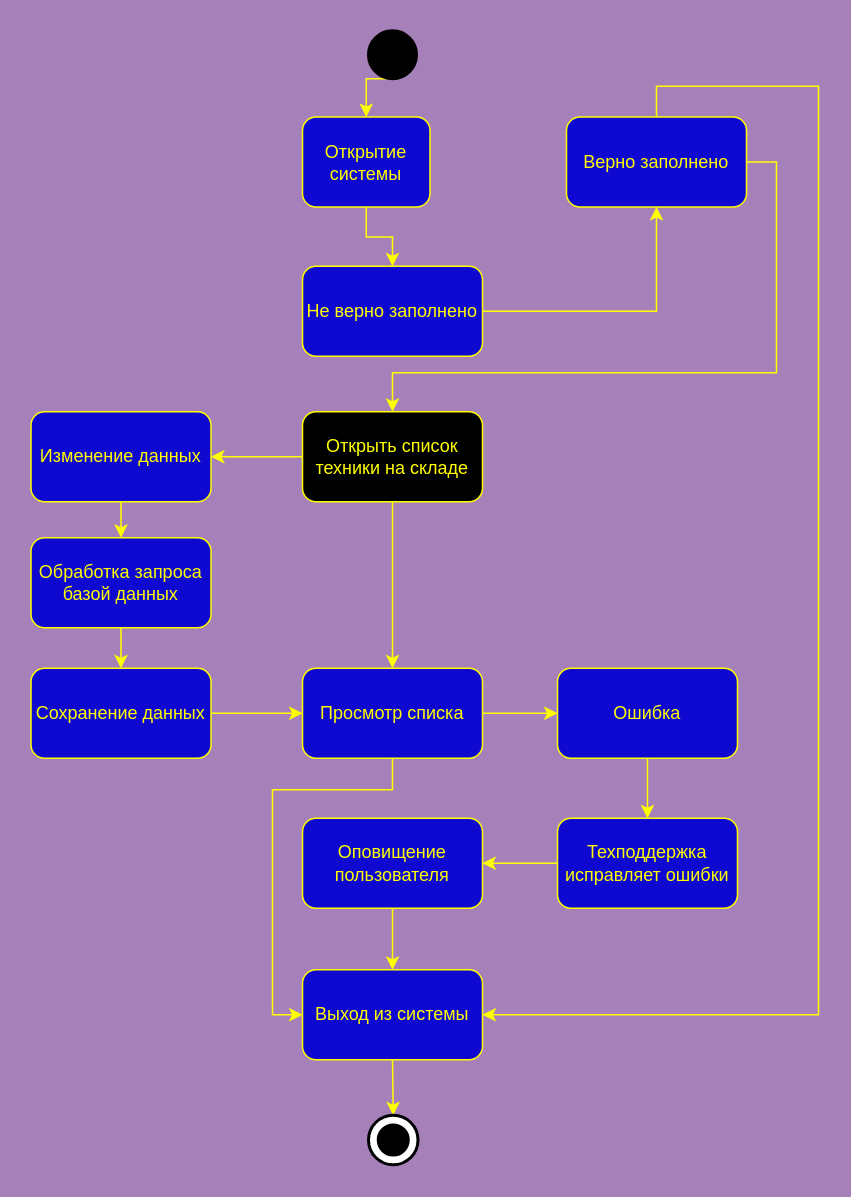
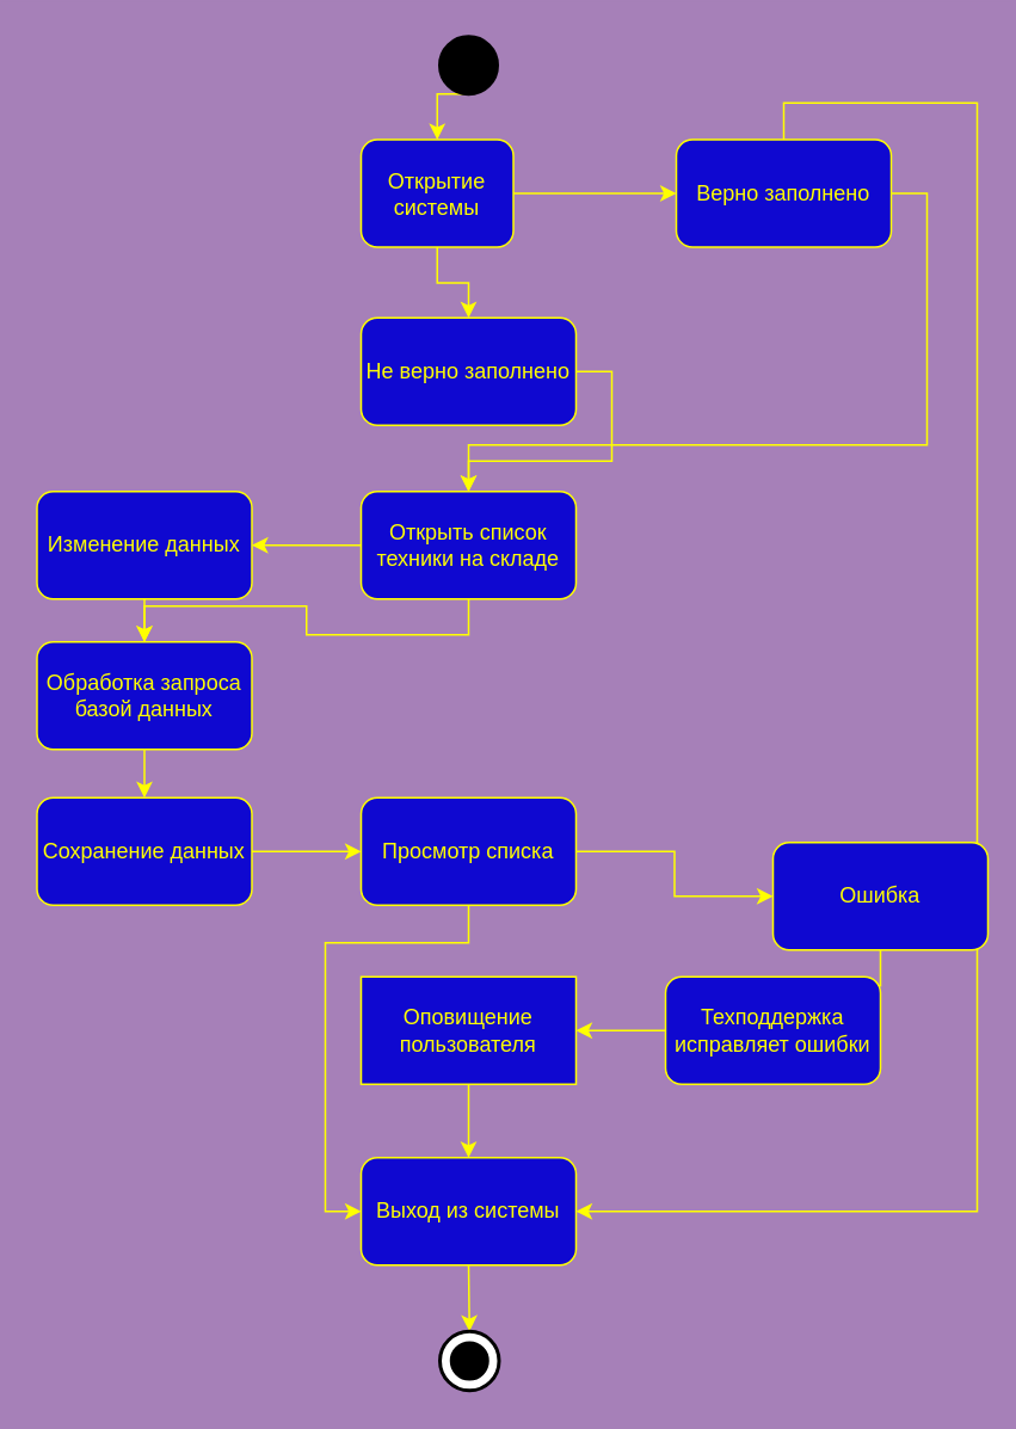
  <mxCell id="0" />
  <mxCell id="1" parent="0" />
  <mxCell id="2" style="edgeStyle=orthogonalEdgeStyle;rounded=0;orthogonalLoop=1;jettySize=auto;html=1;exitX=0.5;exitY=1;exitDx=0;exitDy=0;exitPerimeter=0;entryX=0.5;entryY=0;entryDx=0;entryDy=0;fontColor=#FFFF00;strokeColor=#FFFF00;" edge="1" parent="1" source="3" target="6"><mxGeometry relative="1" as="geometry" /></mxCell>
  <mxCell id="3" value="" style="strokeWidth=2;html=1;shape=mxgraph.flowchart.start_2;whiteSpace=wrap;fillColor=#000000;" vertex="1" parent="1"><mxGeometry x="245" y="20" width="32" height="32" as="geometry" /></mxCell>
  <mxCell id="4" style="edgeStyle=orthogonalEdgeStyle;rounded=0;orthogonalLoop=1;jettySize=auto;html=1;exitX=0.5;exitY=1;exitDx=0;exitDy=0;entryX=0.5;entryY=0;entryDx=0;entryDy=0;fontColor=#FFFF00;strokeColor=#FFFF00;" edge="1" parent="1" source="6" target="8"><mxGeometry relative="1" as="geometry"><mxPoint x="261" y="167.5" as="targetPoint" /></mxGeometry></mxCell>
+ <mxCell id="5" style="edgeStyle=orthogonalEdgeStyle;rounded=0;orthogonalLoop=1;jettySize=auto;html=1;exitX=1;exitY=0.5;exitDx=0;exitDy=0;entryX=0;entryY=0.5;entryDx=0;entryDy=0;strokeColor=#FFFF00;" edge="1" parent="1" source="6" target="11"><mxGeometry relative="1" as="geometry" /></mxCell>
  <mxCell id="6" value="Открытие&lt;br&gt;системы" style="rounded=1;whiteSpace=wrap;html=1;fillColor=#0F08D0;strokeColor=#FFFF00;fontColor=#FFFF00;" vertex="1" parent="1"><mxGeometry x="201" y="77.5" width="85" height="60" as="geometry" /></mxCell>
- <mxCell id="7" style="edgeStyle=orthogonalEdgeStyle;rounded=0;orthogonalLoop=1;jettySize=auto;html=1;exitX=1;exitY=0.5;exitDx=0;exitDy=0;entryX=0.5;entryY=1;entryDx=0;entryDy=0;strokeColor=#FFFF00;" edge="1" parent="1" source="8" target="11"><mxGeometry relative="1" as="geometry" /></mxCell>
+ <mxCell id="7" style="edgeStyle=orthogonalEdgeStyle;rounded=0;orthogonalLoop=1;jettySize=auto;html=1;exitX=1;exitY=0.5;exitDx=0;exitDy=0;strokeColor=#FFFF00;" edge="1" parent="1" source="8" target="20"><mxGeometry relative="1" as="geometry" /></mxCell>
  <mxCell id="8" value="Не верно заполнено" style="rounded=1;whiteSpace=wrap;html=1;fillColor=#0F08D0;strokeColor=#FFFF00;fontColor=#FFFF00;" vertex="1" parent="1"><mxGeometry x="201" y="177" width="120" height="60" as="geometry" /></mxCell>
  <mxCell id="9" style="edgeStyle=orthogonalEdgeStyle;rounded=0;orthogonalLoop=1;jettySize=auto;html=1;exitX=1;exitY=0.5;exitDx=0;exitDy=0;entryX=0.5;entryY=0;entryDx=0;entryDy=0;strokeColor=#FFFF00;" edge="1" parent="1" source="11" target="20"><mxGeometry relative="1" as="geometry"><Array as="points"><mxPoint x="517" y="107" /><mxPoint x="517" y="248" /><mxPoint x="261" y="248" /></Array></mxGeometry></mxCell>
  <mxCell id="10" style="edgeStyle=orthogonalEdgeStyle;rounded=0;orthogonalLoop=1;jettySize=auto;html=1;exitX=0.5;exitY=0;exitDx=0;exitDy=0;entryX=1;entryY=0.5;entryDx=0;entryDy=0;strokeColor=#FFFF00;" edge="1" parent="1" source="11" target="31"><mxGeometry relative="1" as="geometry"><Array as="points"><mxPoint x="437" y="57" /><mxPoint x="545" y="57" /><mxPoint x="545" y="676" /></Array></mxGeometry></mxCell>
  <mxCell id="11" value="Верно заполнено" style="rounded=1;whiteSpace=wrap;html=1;fillColor=#0F08D0;strokeColor=#FFFF00;fontColor=#FFFF00;" vertex="1" parent="1"><mxGeometry x="377" y="77.5" width="120" height="60" as="geometry" /></mxCell>
  <mxCell id="12" style="edgeStyle=orthogonalEdgeStyle;rounded=0;orthogonalLoop=1;jettySize=auto;html=1;exitX=0.5;exitY=1;exitDx=0;exitDy=0;entryX=0.5;entryY=0;entryDx=0;entryDy=0;strokeColor=#FFFF00;" edge="1" parent="1" source="13" target="15"><mxGeometry relative="1" as="geometry" /></mxCell>
  <mxCell id="13" value="Изменение данных" style="rounded=1;whiteSpace=wrap;html=1;fillColor=#0F08D0;strokeColor=#FFFF00;fontColor=#FFFF00;" vertex="1" parent="1"><mxGeometry x="20" y="274" width="120" height="60" as="geometry" /></mxCell>
  <mxCell id="14" style="edgeStyle=orthogonalEdgeStyle;rounded=0;orthogonalLoop=1;jettySize=auto;html=1;exitX=0.5;exitY=1;exitDx=0;exitDy=0;entryX=0.5;entryY=0;entryDx=0;entryDy=0;strokeColor=#FFFF00;" edge="1" parent="1" source="15" target="17"><mxGeometry relative="1" as="geometry" /></mxCell>
  <mxCell id="15" value="Обработка запроса базой данных" style="rounded=1;whiteSpace=wrap;html=1;fillColor=#0F08D0;strokeColor=#FFFF00;fontColor=#FFFF00;" vertex="1" parent="1"><mxGeometry x="20" y="358" width="120" height="60" as="geometry" /></mxCell>
  <mxCell id="16" style="edgeStyle=orthogonalEdgeStyle;rounded=0;orthogonalLoop=1;jettySize=auto;html=1;exitX=1;exitY=0.5;exitDx=0;exitDy=0;entryX=0;entryY=0.5;entryDx=0;entryDy=0;strokeColor=#FFFF00;" edge="1" parent="1" source="17" target="23"><mxGeometry relative="1" as="geometry" /></mxCell>
  <mxCell id="17" value="Сохранение данных" style="rounded=1;whiteSpace=wrap;html=1;fillColor=#0F08D0;strokeColor=#FFFF00;fontColor=#FFFF00;" vertex="1" parent="1"><mxGeometry x="20" y="445" width="120" height="60" as="geometry" /></mxCell>
  <mxCell id="18" style="edgeStyle=orthogonalEdgeStyle;rounded=0;orthogonalLoop=1;jettySize=auto;html=1;exitX=0;exitY=0.5;exitDx=0;exitDy=0;entryX=1;entryY=0.5;entryDx=0;entryDy=0;strokeColor=#FFFF00;" edge="1" parent="1" source="20" target="13"><mxGeometry relative="1" as="geometry" /></mxCell>
- <mxCell id="19" style="edgeStyle=orthogonalEdgeStyle;rounded=0;orthogonalLoop=1;jettySize=auto;html=1;exitX=0.5;exitY=1;exitDx=0;exitDy=0;entryX=0.5;entryY=0;entryDx=0;entryDy=0;strokeColor=#FFFF00;" edge="1" parent="1" source="20" target="23"><mxGeometry relative="1" as="geometry" /></mxCell>
- <mxCell id="20" value="Открыть список техники на складе" style="rounded=1;whiteSpace=wrap;html=1;fillColor=#000000;strokeColor=#FFFF00;fontColor=#FFFF00;" vertex="1" parent="1"><mxGeometry x="201" y="274" width="120" height="60" as="geometry" /></mxCell>
+ <mxCell id="19" style="edgeStyle=orthogonalEdgeStyle;rounded=0;orthogonalLoop=1;jettySize=auto;html=1;exitX=0.5;exitY=1;exitDx=0;exitDy=0;strokeColor=#FFFF00;" edge="1" parent="1" source="20" target="15"><mxGeometry relative="1" as="geometry" /></mxCell>
+ <mxCell id="20" value="Открыть список техники на складе" style="rounded=1;whiteSpace=wrap;html=1;fillColor=#0F08D0;strokeColor=#FFFF00;fontColor=#FFFF00;" vertex="1" parent="1"><mxGeometry x="201" y="274" width="120" height="60" as="geometry" /></mxCell>
  <mxCell id="21" style="edgeStyle=orthogonalEdgeStyle;rounded=0;orthogonalLoop=1;jettySize=auto;html=1;exitX=1;exitY=0.5;exitDx=0;exitDy=0;entryX=0;entryY=0.5;entryDx=0;entryDy=0;strokeColor=#FFFF00;" edge="1" parent="1" source="23" target="25"><mxGeometry relative="1" as="geometry" /></mxCell>
  <mxCell id="22" style="edgeStyle=orthogonalEdgeStyle;rounded=0;orthogonalLoop=1;jettySize=auto;html=1;exitX=0.5;exitY=1;exitDx=0;exitDy=0;entryX=0;entryY=0.5;entryDx=0;entryDy=0;strokeColor=#FFFF00;" edge="1" parent="1" source="23" target="31"><mxGeometry relative="1" as="geometry"><Array as="points"><mxPoint x="261" y="526" /><mxPoint x="181" y="526" /><mxPoint x="181" y="676" /></Array></mxGeometry></mxCell>
  <mxCell id="23" value="Просмотр списка" style="rounded=1;whiteSpace=wrap;html=1;fillColor=#0F08D0;strokeColor=#FFFF00;fontColor=#FFFF00;" vertex="1" parent="1"><mxGeometry x="201" y="445" width="120" height="60" as="geometry" /></mxCell>
  <mxCell id="24" style="edgeStyle=orthogonalEdgeStyle;rounded=0;orthogonalLoop=1;jettySize=auto;html=1;exitX=0.5;exitY=1;exitDx=0;exitDy=0;entryX=0.5;entryY=0;entryDx=0;entryDy=0;strokeColor=#FFFF00;" edge="1" parent="1" source="25" target="27"><mxGeometry relative="1" as="geometry" /></mxCell>
- <mxCell id="25" value="Ошибка" style="rounded=1;whiteSpace=wrap;html=1;fillColor=#0F08D0;strokeColor=#FFFF00;fontColor=#FFFF00;" vertex="1" parent="1"><mxGeometry x="371" y="445" width="120" height="60" as="geometry" /></mxCell>
+ <mxCell id="25" value="Ошибка" style="rounded=1;whiteSpace=wrap;html=1;fillColor=#0F08D0;strokeColor=#FFFF00;fontColor=#FFFF00;" vertex="1" parent="1"><mxGeometry x="431" y="470" width="120" height="60" as="geometry" /></mxCell>
  <mxCell id="26" style="edgeStyle=orthogonalEdgeStyle;rounded=0;orthogonalLoop=1;jettySize=auto;html=1;exitX=0;exitY=0.5;exitDx=0;exitDy=0;entryX=1;entryY=0.5;entryDx=0;entryDy=0;strokeColor=#FFFF00;" edge="1" parent="1" source="27" target="29"><mxGeometry relative="1" as="geometry" /></mxCell>
  <mxCell id="27" value="Техподдержка исправляет ошибки" style="rounded=1;whiteSpace=wrap;html=1;fillColor=#0F08D0;strokeColor=#FFFF00;fontColor=#FFFF00;" vertex="1" parent="1"><mxGeometry x="371" y="545" width="120" height="60" as="geometry" /></mxCell>
  <mxCell id="28" style="edgeStyle=orthogonalEdgeStyle;rounded=0;orthogonalLoop=1;jettySize=auto;html=1;exitX=0.5;exitY=1;exitDx=0;exitDy=0;entryX=0.5;entryY=0;entryDx=0;entryDy=0;strokeColor=#FFFF00;" edge="1" parent="1" source="29" target="31"><mxGeometry relative="1" as="geometry" /></mxCell>
- <mxCell id="29" value="Оповищение пользователя" style="rounded=1;whiteSpace=wrap;html=1;fillColor=#0F08D0;strokeColor=#FFFF00;fontColor=#FFFF00;" vertex="1" parent="1"><mxGeometry x="201" y="545" width="120" height="60" as="geometry" /></mxCell>
+ <mxCell id="29" value="Оповищение пользователя" style="whiteSpace=wrap;html=1;fillColor=#0F08D0;strokeColor=#FFFF00;fontColor=#FFFF00;rounded=0;" vertex="1" parent="1"><mxGeometry x="201" y="545" width="120" height="60" as="geometry" /></mxCell>
  <mxCell id="30" style="edgeStyle=orthogonalEdgeStyle;rounded=0;orthogonalLoop=1;jettySize=auto;html=1;exitX=0.5;exitY=1;exitDx=0;exitDy=0;entryX=0.5;entryY=0;entryDx=0;entryDy=0;entryPerimeter=0;strokeColor=#FFFF00;" edge="1" parent="1" source="31" target="32"><mxGeometry relative="1" as="geometry" /></mxCell>
  <mxCell id="31" value="Выход из системы" style="rounded=1;whiteSpace=wrap;html=1;fillColor=#0F08D0;strokeColor=#FFFF00;fontColor=#FFFF00;" vertex="1" parent="1"><mxGeometry x="201" y="646" width="120" height="60" as="geometry" /></mxCell>
  <mxCell id="32" value="" style="strokeWidth=2;html=1;shape=mxgraph.flowchart.start_2;whiteSpace=wrap;" vertex="1" parent="1"><mxGeometry x="245" y="743" width="33" height="33" as="geometry" /></mxCell>
  <mxCell id="33" value="" style="strokeWidth=2;html=1;shape=mxgraph.flowchart.start_2;whiteSpace=wrap;fillColor=#000000;" vertex="1" parent="1"><mxGeometry x="251.5" y="749.5" width="20" height="20" as="geometry" /></mxCell>
